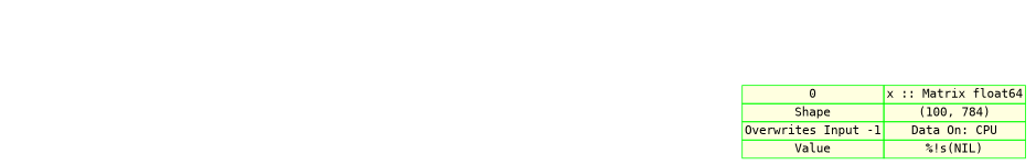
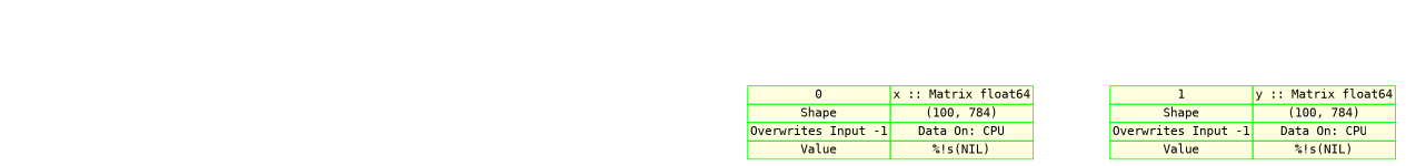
  digraph {
    nodesep=1
    rankdir=TB
    ranksep="1.5 equally"
    node [style=invis]
    edge [constraint=false style=invis weight=999]
    insideInputs
    n2 [fontname=monospace label=< <TABLE BORDER="0" CELLBORDER="1" CELLSPACING="0" PORT="anchor"  COLOR="#00FF00;" BGCOLOR="lightyellow">  <TR><TD>0</TD><TD>x :: Matrix float64</TD></TR>  <TR><TD>Shape</TD><TD>(100, 784)</TD></TR> <TR><TD>Overwrites Input -1</TD><TD>Data On: CPU</TD></TR>  <TR><TD>Value</TD><TD>%!s(NIL)</TD></TR>   </TABLE> > shape=none style=""]
+   n3 [fontname=monospace label=< <TABLE BORDER="0" CELLBORDER="1" CELLSPACING="0" PORT="anchor"  COLOR="#00FF00;" BGCOLOR="lightyellow">  <TR><TD>1</TD><TD>y :: Matrix float64</TD></TR>  <TR><TD>Shape</TD><TD>(100, 784)</TD></TR> <TR><TD>Overwrites Input -1</TD><TD>Data On: CPU</TD></TR>  <TR><TD>Value</TD><TD>%!s(NIL)</TD></TR>   </TABLE> > shape=none style=""]
    outsideRoot
    outsideExprG
    insideExprG
    subgraph sub_1 {
      rank=max
      subgraph cluster_2 {
        label=inputs
        rank=max
        insideInputs
        n2
+       n3
      }
    }
    subgraph sub_3 {
      outsideRoot
      outsideExprG
    }
    insideInputs -> insideExprG
    outsideRoot -> insideInputs
    outsideRoot -> outsideExprG
    outsideExprG -> insideExprG
  }
